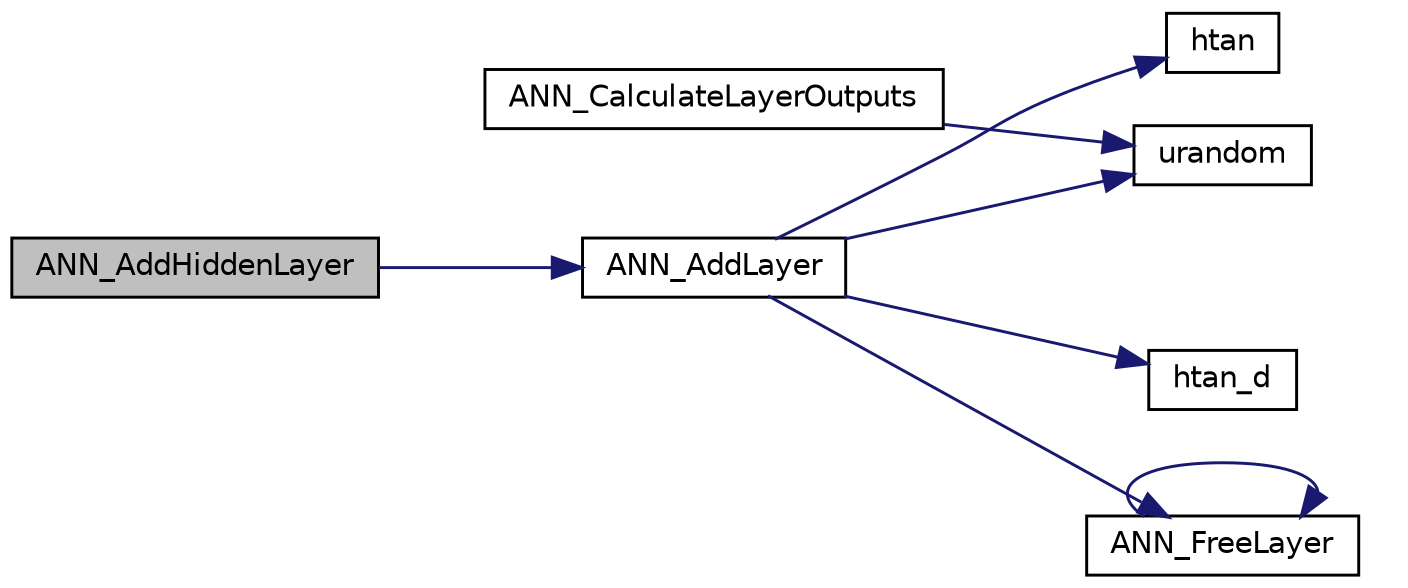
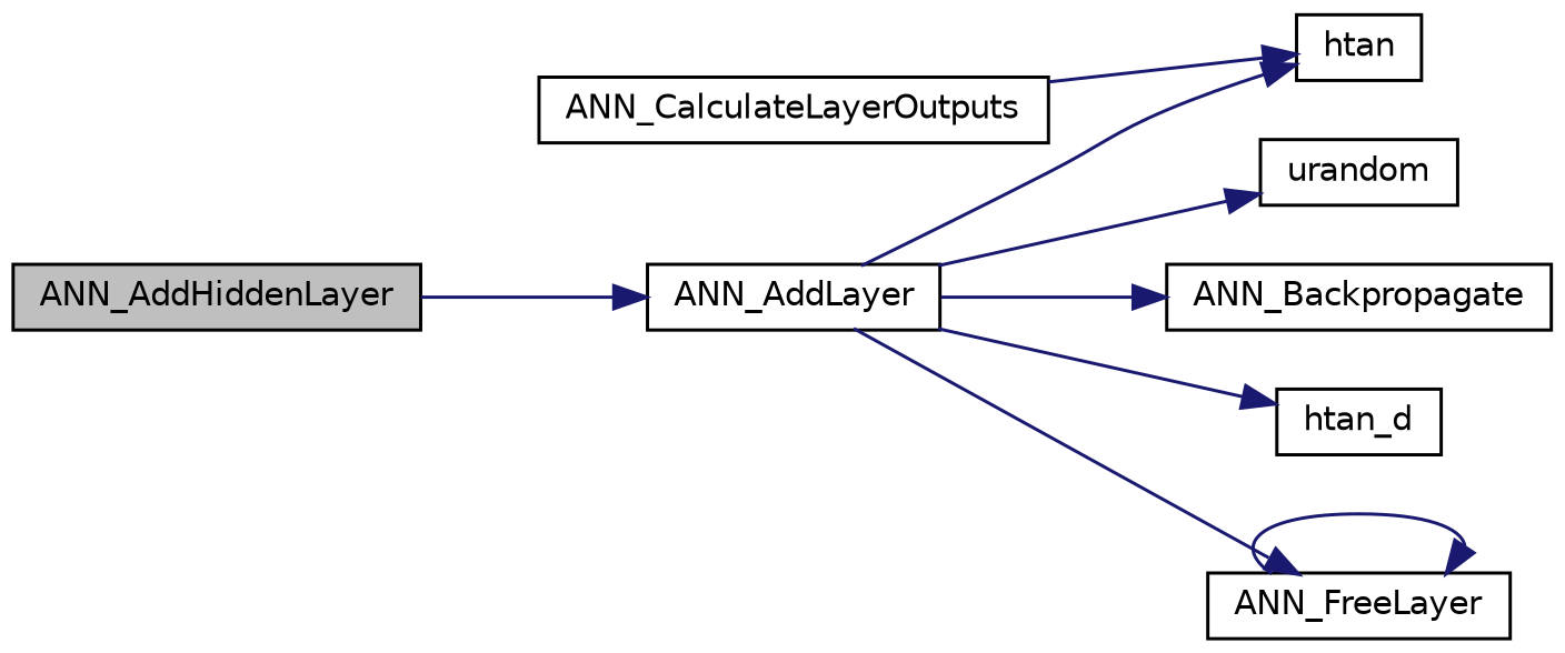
  digraph {
    rankdir=LR
    node [color=black fillcolor=white fontname=Helvetica fontsize=10 shape=record style=filled]
    edge [color=midnightblue fontname=Helvetica fontsize=10 labelfontname=Helvetica labelfontsize=10 style=solid]
    n1 [fillcolor=grey75 fontcolor=black height=0.2 label=ANN_AddHiddenLayer width=0.4]
    n2 [height=0.2 label=ANN_AddLayer width=0.4]
    n3 [height=0.2 label=urandom width=0.4]
+   n4 [height=0.2 label=ANN_Backpropagate width=0.4]
    n5 [height=0.2 label=htan width=0.4]
    n6 [height=0.2 label=htan_d width=0.4]
    n7 [height=0.2 label=ANN_FreeLayer width=0.4]
    n8 [height=0.2 label=ANN_CalculateLayerOutputs width=0.4]
    n1 -> n2
    n2 -> n3
+   n2 -> n4
    n2 -> n5
    n2 -> n6
    n2 -> n7
    n7 -> n7
-   n8 -> n3
+   n8 -> n5
  }
